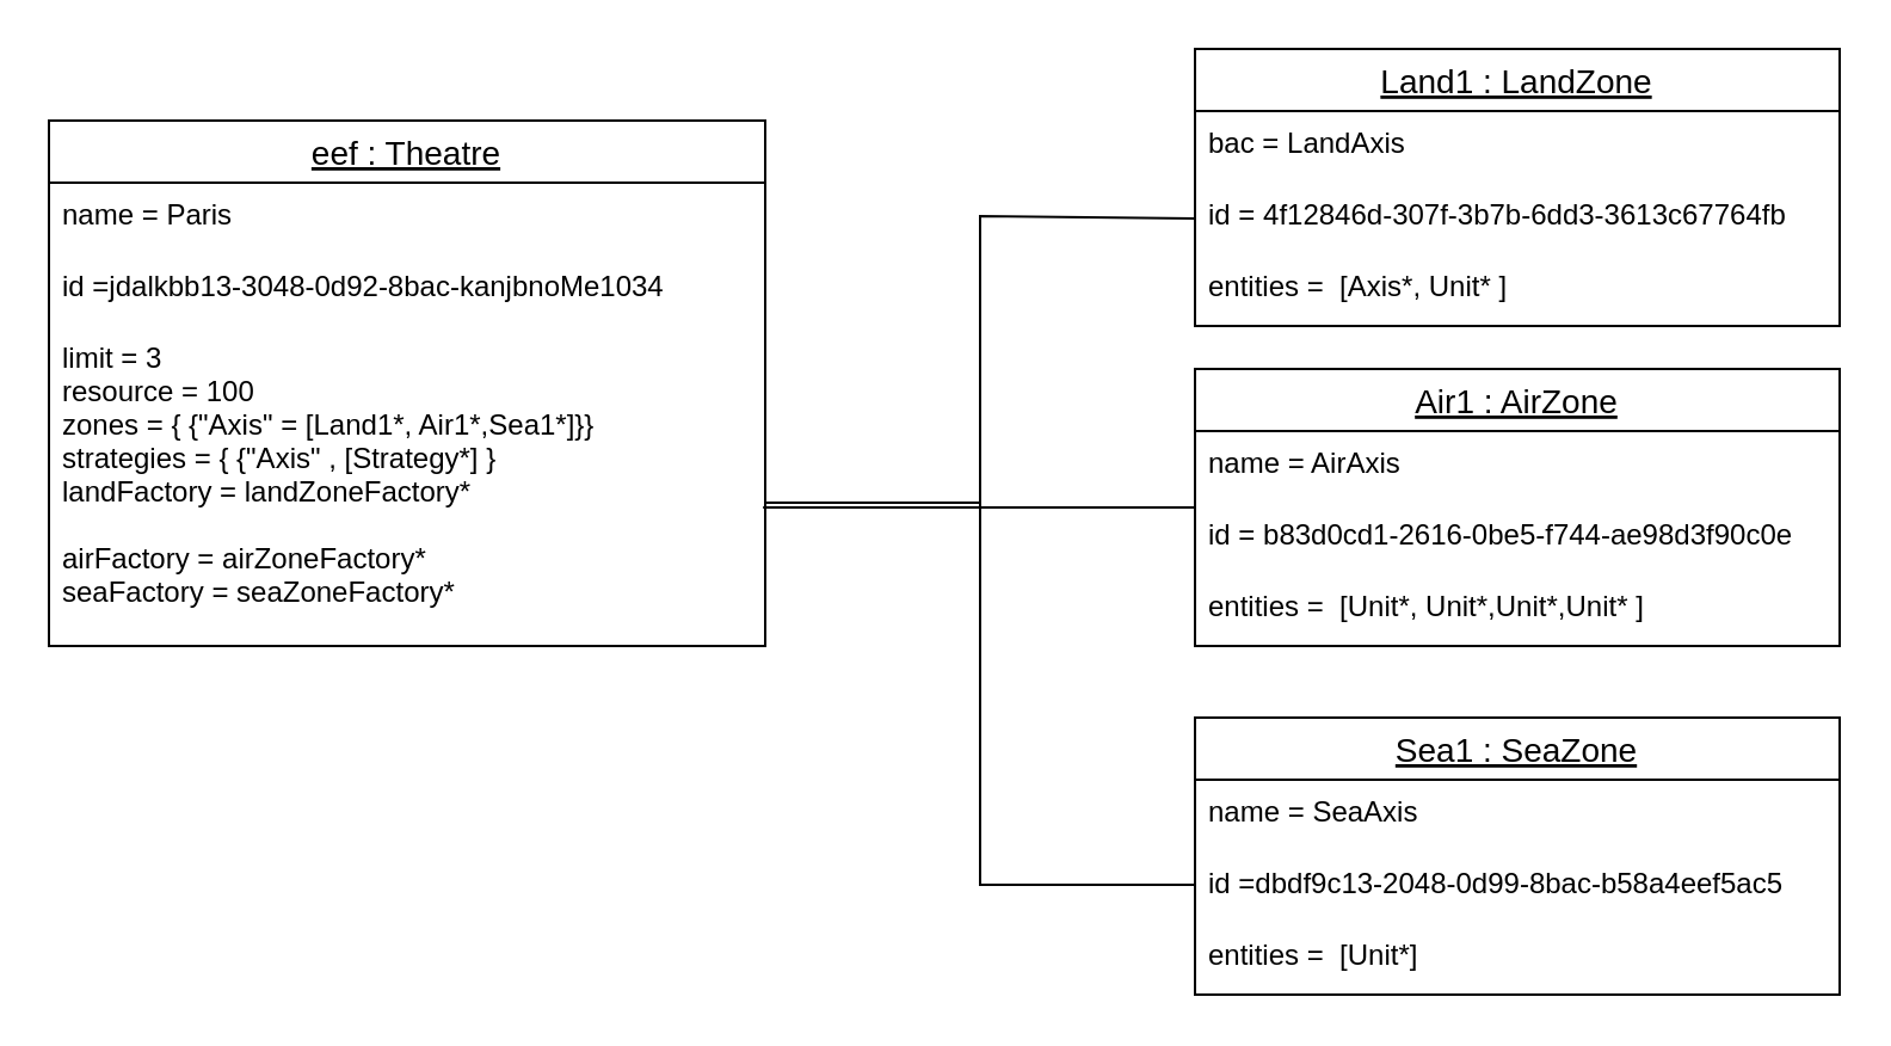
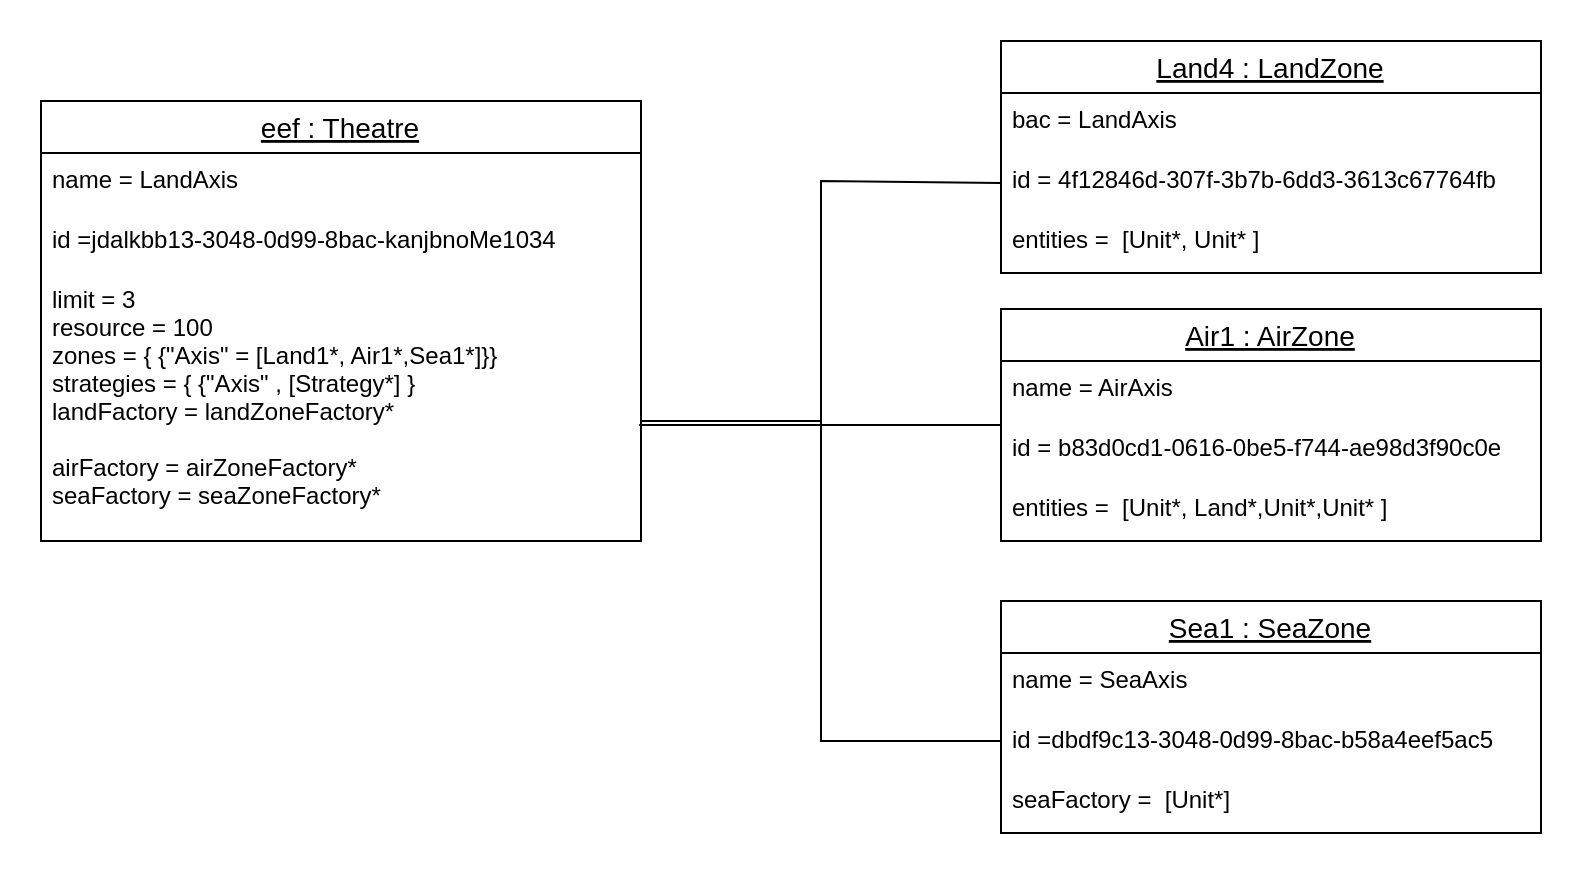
  <mxCell id="0" />
  <mxCell id="1" parent="0" />
- <mxCell id="2" value="Land1 : LandZone" style="swimlane;fontStyle=4;childLayout=stackLayout;horizontal=1;startSize=26;horizontalStack=0;resizeParent=1;resizeParentMax=0;resizeLast=0;collapsible=1;marginBottom=0;align=center;fontSize=14;" parent="1" vertex="1"><mxGeometry x="500" y="20" width="270" height="116" as="geometry" /></mxCell>
+ <mxCell id="2" value="Land4 : LandZone" style="swimlane;fontStyle=4;childLayout=stackLayout;horizontal=1;startSize=26;horizontalStack=0;resizeParent=1;resizeParentMax=0;resizeLast=0;collapsible=1;marginBottom=0;align=center;fontSize=14;" parent="1" vertex="1"><mxGeometry x="500" y="20" width="270" height="116" as="geometry" /></mxCell>
  <mxCell id="3" value="bac = LandAxis&#10;" style="text;strokeColor=none;fillColor=none;spacingLeft=4;spacingRight=4;overflow=hidden;rotatable=0;points=[[0,0.5],[1,0.5]];portConstraint=eastwest;fontSize=12;" parent="2" vertex="1"><mxGeometry y="26" width="270" height="30" as="geometry" /></mxCell>
  <mxCell id="4" value="id = 4f12846d-307f-3b7b-6dd3-3613c67764fb" style="text;strokeColor=none;fillColor=none;spacingLeft=4;spacingRight=4;overflow=hidden;rotatable=0;points=[[0,0.5],[1,0.5]];portConstraint=eastwest;fontSize=12;" parent="2" vertex="1"><mxGeometry y="56" width="270" height="30" as="geometry" /></mxCell>
- <mxCell id="5" value="entities =  [Axis*, Unit* ]" style="text;strokeColor=none;fillColor=none;spacingLeft=4;spacingRight=4;overflow=hidden;rotatable=0;points=[[0,0.5],[1,0.5]];portConstraint=eastwest;fontSize=12;" parent="2" vertex="1"><mxGeometry y="86" width="270" height="30" as="geometry" /></mxCell>
+ <mxCell id="5" value="entities =  [Unit*, Unit* ]" style="text;strokeColor=none;fillColor=none;spacingLeft=4;spacingRight=4;overflow=hidden;rotatable=0;points=[[0,0.5],[1,0.5]];portConstraint=eastwest;fontSize=12;" parent="2" vertex="1"><mxGeometry y="86" width="270" height="30" as="geometry" /></mxCell>
  <mxCell id="6" value="Sea1 : SeaZone" style="swimlane;fontStyle=4;childLayout=stackLayout;horizontal=1;startSize=26;horizontalStack=0;resizeParent=1;resizeParentMax=0;resizeLast=0;collapsible=1;marginBottom=0;align=center;fontSize=14;" parent="1" vertex="1"><mxGeometry x="500" y="300" width="270" height="116" as="geometry" /></mxCell>
  <mxCell id="7" value="name = SeaAxis" style="text;strokeColor=none;fillColor=none;spacingLeft=4;spacingRight=4;overflow=hidden;rotatable=0;points=[[0,0.5],[1,0.5]];portConstraint=eastwest;fontSize=12;" parent="6" vertex="1"><mxGeometry y="26" width="270" height="30" as="geometry" /></mxCell>
- <mxCell id="8" value="id =dbdf9c13-2048-0d99-8bac-b58a4eef5ac5" style="text;strokeColor=none;fillColor=none;spacingLeft=4;spacingRight=4;overflow=hidden;rotatable=0;points=[[0,0.5],[1,0.5]];portConstraint=eastwest;fontSize=12;" parent="6" vertex="1"><mxGeometry y="56" width="270" height="30" as="geometry" /></mxCell>
- <mxCell id="9" value="entities =  [Unit*]" style="text;strokeColor=none;fillColor=none;spacingLeft=4;spacingRight=4;overflow=hidden;rotatable=0;points=[[0,0.5],[1,0.5]];portConstraint=eastwest;fontSize=12;" parent="6" vertex="1"><mxGeometry y="86" width="270" height="30" as="geometry" /></mxCell>
+ <mxCell id="8" value="id =dbdf9c13-3048-0d99-8bac-b58a4eef5ac5" style="text;strokeColor=none;fillColor=none;spacingLeft=4;spacingRight=4;overflow=hidden;rotatable=0;points=[[0,0.5],[1,0.5]];portConstraint=eastwest;fontSize=12;" parent="6" vertex="1"><mxGeometry y="56" width="270" height="30" as="geometry" /></mxCell>
+ <mxCell id="9" value="seaFactory =  [Unit*]" style="text;strokeColor=none;fillColor=none;spacingLeft=4;spacingRight=4;overflow=hidden;rotatable=0;points=[[0,0.5],[1,0.5]];portConstraint=eastwest;fontSize=12;" parent="6" vertex="1"><mxGeometry y="86" width="270" height="30" as="geometry" /></mxCell>
  <mxCell id="10" value="Air1 : AirZone" style="swimlane;fontStyle=4;childLayout=stackLayout;horizontal=1;startSize=26;horizontalStack=0;resizeParent=1;resizeParentMax=0;resizeLast=0;collapsible=1;marginBottom=0;align=center;fontSize=14;" parent="1" vertex="1"><mxGeometry x="500" y="154" width="270" height="116" as="geometry" /></mxCell>
  <mxCell id="11" value="name = AirAxis" style="text;strokeColor=none;fillColor=none;spacingLeft=4;spacingRight=4;overflow=hidden;rotatable=0;points=[[0,0.5],[1,0.5]];portConstraint=eastwest;fontSize=12;" parent="10" vertex="1"><mxGeometry y="26" width="270" height="30" as="geometry" /></mxCell>
- <mxCell id="12" value="id = b83d0cd1-2616-0be5-f744-ae98d3f90c0e" style="text;strokeColor=none;fillColor=none;spacingLeft=4;spacingRight=4;overflow=hidden;rotatable=0;points=[[0,0.5],[1,0.5]];portConstraint=eastwest;fontSize=12;" parent="10" vertex="1"><mxGeometry y="56" width="270" height="30" as="geometry" /></mxCell>
- <mxCell id="13" value="entities =  [Unit*, Unit*,Unit*,Unit* ]" style="text;strokeColor=none;fillColor=none;spacingLeft=4;spacingRight=4;overflow=hidden;rotatable=0;points=[[0,0.5],[1,0.5]];portConstraint=eastwest;fontSize=12;" parent="10" vertex="1"><mxGeometry y="86" width="270" height="30" as="geometry" /></mxCell>
+ <mxCell id="12" value="id = b83d0cd1-0616-0be5-f744-ae98d3f90c0e" style="text;strokeColor=none;fillColor=none;spacingLeft=4;spacingRight=4;overflow=hidden;rotatable=0;points=[[0,0.5],[1,0.5]];portConstraint=eastwest;fontSize=12;" parent="10" vertex="1"><mxGeometry y="56" width="270" height="30" as="geometry" /></mxCell>
+ <mxCell id="13" value="entities =  [Unit*, Land*,Unit*,Unit* ]" style="text;strokeColor=none;fillColor=none;spacingLeft=4;spacingRight=4;overflow=hidden;rotatable=0;points=[[0,0.5],[1,0.5]];portConstraint=eastwest;fontSize=12;" parent="10" vertex="1"><mxGeometry y="86" width="270" height="30" as="geometry" /></mxCell>
  <mxCell id="14" value="eef : Theatre" style="swimlane;fontStyle=4;childLayout=stackLayout;horizontal=1;startSize=26;horizontalStack=0;resizeParent=1;resizeParentMax=0;resizeLast=0;collapsible=1;marginBottom=0;align=center;fontSize=14;movable=1;resizable=1;rotatable=1;deletable=1;editable=1;connectable=1;" parent="1" vertex="1"><mxGeometry x="20" y="50" width="300" height="220" as="geometry" /></mxCell>
- <mxCell id="15" value="name = Paris" style="text;strokeColor=none;fillColor=none;spacingLeft=4;spacingRight=4;overflow=hidden;rotatable=0;points=[[0,0.5],[1,0.5]];portConstraint=eastwest;fontSize=12;" parent="14" vertex="1"><mxGeometry y="26" width="300" height="30" as="geometry" /></mxCell>
- <mxCell id="16" value="id =jdalkbb13-3048-0d92-8bac-kanjbnoMe1034" style="text;strokeColor=none;fillColor=none;spacingLeft=4;spacingRight=4;overflow=hidden;rotatable=0;points=[[0,0.5],[1,0.5]];portConstraint=eastwest;fontSize=12;" parent="14" vertex="1"><mxGeometry y="56" width="300" height="30" as="geometry" /></mxCell>
+ <mxCell id="15" value="name = LandAxis" style="text;strokeColor=none;fillColor=none;spacingLeft=4;spacingRight=4;overflow=hidden;rotatable=0;points=[[0,0.5],[1,0.5]];portConstraint=eastwest;fontSize=12;" parent="14" vertex="1"><mxGeometry y="26" width="300" height="30" as="geometry" /></mxCell>
+ <mxCell id="16" value="id =jdalkbb13-3048-0d99-8bac-kanjbnoMe1034" style="text;strokeColor=none;fillColor=none;spacingLeft=4;spacingRight=4;overflow=hidden;rotatable=0;points=[[0,0.5],[1,0.5]];portConstraint=eastwest;fontSize=12;" parent="14" vertex="1"><mxGeometry y="56" width="300" height="30" as="geometry" /></mxCell>
  <mxCell id="17" value="limit = 3&#10;resource = 100&#10;zones = { {&quot;Axis&quot; = [Land1*, Air1*,Sea1*]}}&#10;strategies = { {&quot;Axis&quot; , [Strategy*] }&#10;landFactory = landZoneFactory*&#10;&#10;airFactory = airZoneFactory*&#10;seaFactory = seaZoneFactory*&#10;&#10;&#10;" style="text;strokeColor=none;fillColor=none;spacingLeft=4;spacingRight=4;overflow=hidden;rotatable=0;points=[[0,0.5],[1,0.5]];portConstraint=eastwest;fontSize=12;" parent="14" vertex="1"><mxGeometry y="86" width="300" height="134" as="geometry" /></mxCell>
  <mxCell id="18" value="" style="endArrow=none;html=1;rounded=0;entryX=0;entryY=0.067;entryDx=0;entryDy=0;entryPerimeter=0;exitX=0.997;exitY=0.567;exitDx=0;exitDy=0;exitPerimeter=0;" edge="1" parent="1" source="17" target="12"><mxGeometry width="50" height="50" relative="1" as="geometry"><mxPoint x="390" y="240" as="sourcePoint" /><mxPoint x="440" y="190" as="targetPoint" /></mxGeometry></mxCell>
  <mxCell id="19" value="" style="endArrow=none;html=1;rounded=0;entryX=0;entryY=0.067;entryDx=0;entryDy=0;entryPerimeter=0;" edge="1" parent="1"><mxGeometry width="50" height="50" relative="1" as="geometry"><mxPoint x="320" y="210" as="sourcePoint" /><mxPoint x="500" y="370.03" as="targetPoint" /><Array as="points"><mxPoint x="410" y="210" /><mxPoint x="410" y="370" /></Array></mxGeometry></mxCell>
  <mxCell id="20" value="" style="endArrow=none;html=1;rounded=0;entryX=0;entryY=0.5;entryDx=0;entryDy=0;" edge="1" parent="1" target="4"><mxGeometry width="50" height="50" relative="1" as="geometry"><mxPoint x="320" y="210" as="sourcePoint" /><mxPoint x="440" y="140" as="targetPoint" /><Array as="points"><mxPoint x="410" y="210" /><mxPoint x="410" y="90" /></Array></mxGeometry></mxCell>
